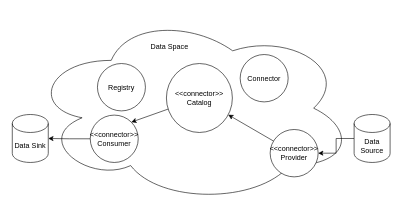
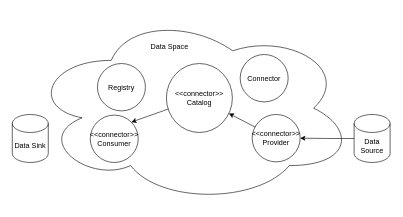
  <mxCell id="0" />
  <mxCell id="1" parent="0" />
  <mxCell id="2" value="" style="ellipse;shape=cloud;whiteSpace=wrap;html=1;" parent="1" vertex="1"><mxGeometry x="50" y="20" width="540" height="319" as="geometry" /></mxCell>
- <mxCell id="3" style="edgeStyle=orthogonalEdgeStyle;rounded=0;orthogonalLoop=1;jettySize=auto;html=1;" edge="1" parent="1" source="4" target="9"><mxGeometry relative="1" as="geometry" /></mxCell>
  <mxCell id="4" value="&amp;lt;&amp;lt;connector&amp;gt;&amp;gt;&lt;br&gt;Consumer" style="ellipse;whiteSpace=wrap;html=1;aspect=fixed;" parent="1" vertex="1"><mxGeometry x="150" y="191" width="80" height="79" as="geometry" /></mxCell>
  <mxCell id="5" value="" style="rounded=0;orthogonalLoop=1;jettySize=auto;html=1;" edge="1" parent="1" source="6" target="13"><mxGeometry relative="1" as="geometry" /></mxCell>
- <mxCell id="6" value="&amp;lt;&amp;lt;connector&amp;gt;&amp;gt;&lt;br&gt;Provider" style="ellipse;whiteSpace=wrap;html=1;aspect=fixed;" parent="1" vertex="1"><mxGeometry x="450" y="215" width="80" height="79" as="geometry" /></mxCell>
+ <mxCell id="6" value="&amp;lt;&amp;lt;connector&amp;gt;&amp;gt;&lt;br&gt;Provider" style="ellipse;whiteSpace=wrap;html=1;aspect=fixed;" parent="1" vertex="1"><mxGeometry x="420" y="190" width="80" height="79" as="geometry" /></mxCell>
  <mxCell id="7" value="Connector" style="ellipse;whiteSpace=wrap;html=1;aspect=fixed;" parent="1" vertex="1"><mxGeometry x="400" y="90" width="80" height="79" as="geometry" /></mxCell>
  <mxCell id="8" value="Data Space" style="text;html=1;strokeColor=none;fillColor=none;align=center;verticalAlign=middle;whiteSpace=wrap;rounded=0;" parent="1" vertex="1"><mxGeometry x="242" y="63" width="81" height="30" as="geometry" /></mxCell>
  <mxCell id="9" value="Data Sink" style="shape=cylinder3;whiteSpace=wrap;html=1;boundedLbl=1;backgroundOutline=1;size=15;" vertex="1" parent="1"><mxGeometry x="20" y="190" width="60" height="80" as="geometry" /></mxCell>
  <mxCell id="10" style="edgeStyle=orthogonalEdgeStyle;rounded=0;orthogonalLoop=1;jettySize=auto;html=1;exitX=0;exitY=0.5;exitDx=0;exitDy=0;exitPerimeter=0;entryX=1;entryY=0.5;entryDx=0;entryDy=0;" edge="1" parent="1" source="11" target="6"><mxGeometry relative="1" as="geometry" /></mxCell>
  <mxCell id="11" value="Data Source" style="shape=cylinder3;whiteSpace=wrap;html=1;boundedLbl=1;backgroundOutline=1;size=15;" vertex="1" parent="1"><mxGeometry x="590" y="190" width="60" height="80" as="geometry" /></mxCell>
  <mxCell id="12" style="rounded=0;orthogonalLoop=1;jettySize=auto;html=1;entryX=1;entryY=0;entryDx=0;entryDy=0;" edge="1" parent="1" source="13" target="4"><mxGeometry relative="1" as="geometry" /></mxCell>
  <mxCell id="13" value="&amp;lt;&amp;lt;connector&amp;gt;&amp;gt;&lt;br&gt;Catalog" style="ellipse;whiteSpace=wrap;html=1;aspect=fixed;" vertex="1" parent="1"><mxGeometry x="277" y="105" width="110" height="115" as="geometry" /></mxCell>
  <mxCell id="14" value="Registry" style="ellipse;whiteSpace=wrap;html=1;aspect=fixed;" vertex="1" parent="1"><mxGeometry x="162" y="105" width="80" height="79" as="geometry" /></mxCell>
